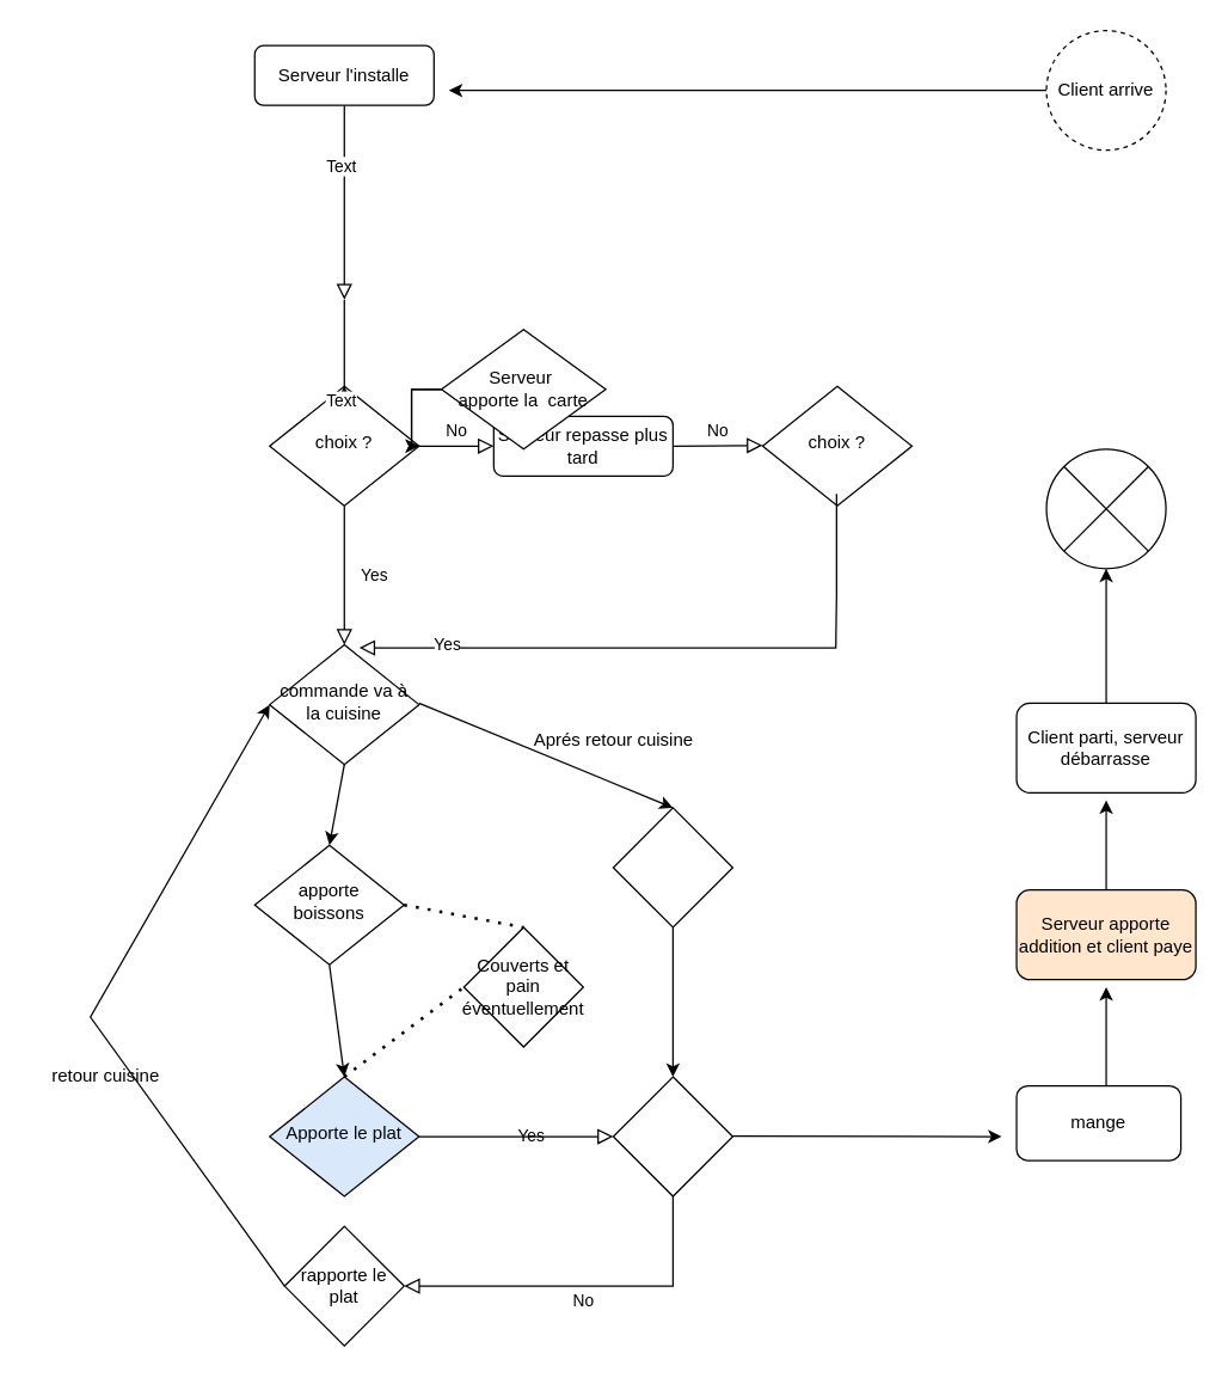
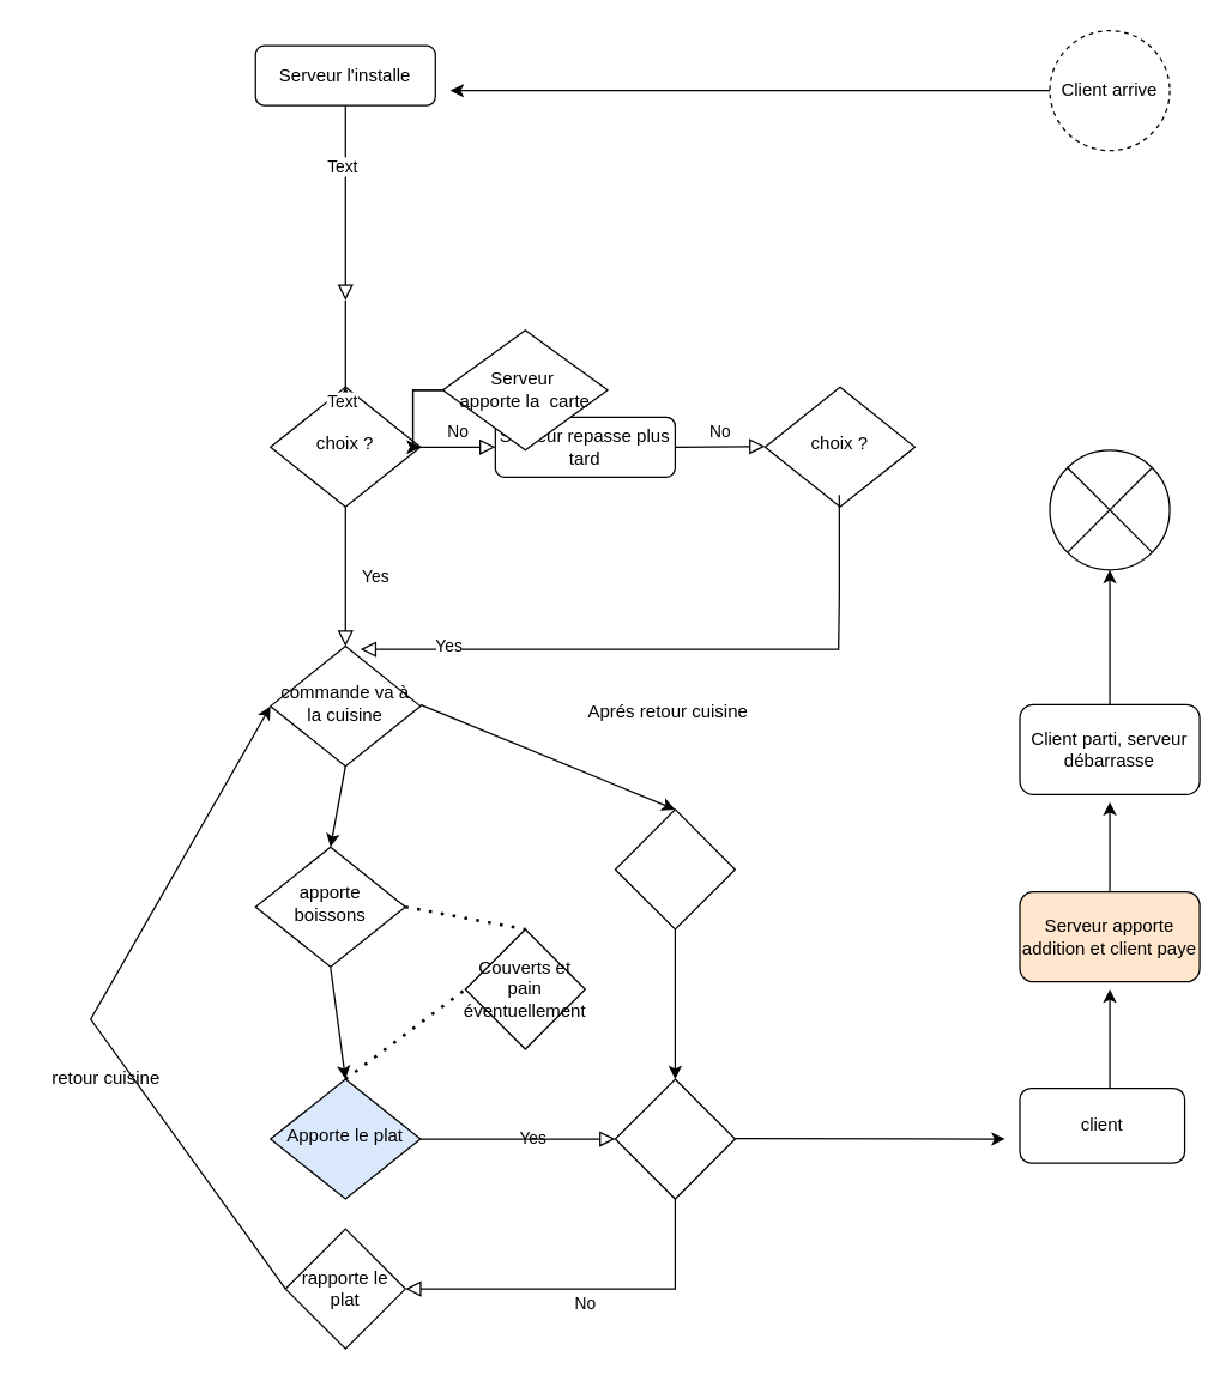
  <mxCell id="0" />
  <mxCell id="1" parent="0" />
  <mxCell id="2" value="" style="rounded=0;html=1;jettySize=auto;orthogonalLoop=1;fontSize=11;endArrow=block;endFill=0;endSize=8;strokeWidth=1;shadow=0;labelBackgroundColor=none;edgeStyle=orthogonalEdgeStyle;" parent="1" source="4" edge="1"><mxGeometry relative="1" as="geometry"><mxPoint x="230" y="200" as="targetPoint" /></mxGeometry></mxCell>
  <mxCell id="3" value="Text" style="edgeLabel;html=1;align=center;verticalAlign=middle;resizable=0;points=[];" vertex="1" connectable="0" parent="2"><mxGeometry x="0.725" y="-3" relative="1" as="geometry"><mxPoint y="-72" as="offset" /></mxGeometry></mxCell>
  <mxCell id="4" value="Serveur l'installe" style="rounded=1;whiteSpace=wrap;html=1;fontSize=12;glass=0;strokeWidth=1;shadow=0;" parent="1" vertex="1"><mxGeometry x="170" y="30" width="120" height="40" as="geometry" /></mxCell>
  <mxCell id="5" value="Yes" style="rounded=0;html=1;jettySize=auto;orthogonalLoop=1;fontSize=11;endArrow=block;endFill=0;endSize=8;strokeWidth=1;shadow=0;labelBackgroundColor=none;edgeStyle=orthogonalEdgeStyle;" parent="1" source="7" target="10" edge="1"><mxGeometry y="20" relative="1" as="geometry"><mxPoint as="offset" /></mxGeometry></mxCell>
  <mxCell id="6" value="No" style="edgeStyle=orthogonalEdgeStyle;rounded=0;html=1;jettySize=auto;orthogonalLoop=1;fontSize=11;endArrow=block;endFill=0;endSize=8;strokeWidth=1;shadow=0;labelBackgroundColor=none;" parent="1" source="7" target="8" edge="1"><mxGeometry y="10" relative="1" as="geometry"><mxPoint as="offset" /></mxGeometry></mxCell>
  <mxCell id="7" value="choix ?" style="rhombus;whiteSpace=wrap;html=1;shadow=0;fontFamily=Helvetica;fontSize=12;align=center;strokeWidth=1;spacing=6;spacingTop=-4;" parent="1" vertex="1"><mxGeometry x="180" y="258" width="100" height="80" as="geometry" /></mxCell>
  <mxCell id="8" value="Serveur repasse plus tard" style="rounded=1;whiteSpace=wrap;html=1;fontSize=12;glass=0;strokeWidth=1;shadow=0;" parent="1" vertex="1"><mxGeometry x="330" y="278" width="120" height="40" as="geometry" /></mxCell>
  <mxCell id="9" value="Yes" style="edgeStyle=orthogonalEdgeStyle;rounded=0;html=1;jettySize=auto;orthogonalLoop=1;fontSize=11;endArrow=block;endFill=0;endSize=8;strokeWidth=1;shadow=0;labelBackgroundColor=none;exitX=1;exitY=0.5;exitDx=0;exitDy=0;" parent="1" source="23" edge="1"><mxGeometry y="10" relative="1" as="geometry"><mxPoint as="offset" /><mxPoint x="410" y="760" as="targetPoint" /></mxGeometry></mxCell>
  <mxCell id="10" value="commande va à la cuisine" style="rhombus;whiteSpace=wrap;html=1;shadow=0;fontFamily=Helvetica;fontSize=12;align=center;strokeWidth=1;spacing=6;spacingTop=-4;" parent="1" vertex="1"><mxGeometry x="180" y="431" width="100" height="80" as="geometry" /></mxCell>
  <mxCell id="11" value="" style="edgeStyle=orthogonalEdgeStyle;rounded=0;orthogonalLoop=1;jettySize=auto;html=1;" edge="1" parent="1" source="13" target="7"><mxGeometry relative="1" as="geometry" /></mxCell>
  <mxCell id="12" value="" style="edgeStyle=orthogonalEdgeStyle;rounded=0;orthogonalLoop=1;jettySize=auto;html=1;" edge="1" parent="1" source="13" target="7"><mxGeometry relative="1" as="geometry" /></mxCell>
  <mxCell id="13" value="Serveur&amp;nbsp;&lt;br&gt;apporte la&amp;nbsp; carte" style="rhombus;whiteSpace=wrap;html=1;" vertex="1" parent="1"><mxGeometry x="295" y="220" width="110" height="80" as="geometry" /></mxCell>
  <mxCell id="14" value="" style="rounded=0;html=1;jettySize=auto;orthogonalLoop=1;fontSize=11;endArrow=block;endFill=0;endSize=8;strokeWidth=1;shadow=0;labelBackgroundColor=none;edgeStyle=orthogonalEdgeStyle;" edge="1" parent="1"><mxGeometry relative="1" as="geometry"><mxPoint x="230" y="200" as="sourcePoint" /><mxPoint x="230" y="258" as="targetPoint" /><Array as="points"><mxPoint x="229.5" y="268" /><mxPoint x="229.5" y="268" /></Array></mxGeometry></mxCell>
  <mxCell id="15" value="Text" style="edgeLabel;html=1;align=center;verticalAlign=middle;resizable=0;points=[];" vertex="1" connectable="0" parent="14"><mxGeometry x="0.725" y="-3" relative="1" as="geometry"><mxPoint as="offset" /></mxGeometry></mxCell>
  <mxCell id="16" value="choix ?" style="rhombus;whiteSpace=wrap;html=1;shadow=0;fontFamily=Helvetica;fontSize=12;align=center;strokeWidth=1;spacing=6;spacingTop=-4;" vertex="1" parent="1"><mxGeometry x="510" y="258" width="100" height="80" as="geometry" /></mxCell>
  <mxCell id="17" value="No" style="edgeStyle=orthogonalEdgeStyle;rounded=0;html=1;jettySize=auto;orthogonalLoop=1;fontSize=11;endArrow=block;endFill=0;endSize=8;strokeWidth=1;shadow=0;labelBackgroundColor=none;exitX=1;exitY=0.5;exitDx=0;exitDy=0;" edge="1" parent="1" source="8"><mxGeometry y="10" relative="1" as="geometry"><mxPoint as="offset" /><mxPoint x="460" y="297.5" as="sourcePoint" /><mxPoint x="510" y="297.5" as="targetPoint" /></mxGeometry></mxCell>
  <mxCell id="18" value="" style="rounded=0;html=1;jettySize=auto;orthogonalLoop=1;fontSize=11;endArrow=block;endFill=0;endSize=8;strokeWidth=1;shadow=0;labelBackgroundColor=none;edgeStyle=orthogonalEdgeStyle;entryX=0.6;entryY=0.025;entryDx=0;entryDy=0;entryPerimeter=0;" edge="1" parent="1" target="10"><mxGeometry relative="1" as="geometry"><mxPoint x="559.5" y="330" as="sourcePoint" /><mxPoint x="559.5" y="388" as="targetPoint" /><Array as="points"><mxPoint x="560" y="398" /><mxPoint x="559" y="380" /></Array></mxGeometry></mxCell>
  <mxCell id="19" value="Yes" style="edgeLabel;html=1;align=center;verticalAlign=middle;resizable=0;points=[];" vertex="1" connectable="0" parent="18"><mxGeometry x="0.725" y="-3" relative="1" as="geometry"><mxPoint as="offset" /></mxGeometry></mxCell>
  <mxCell id="20" value="apporte boissons" style="rhombus;whiteSpace=wrap;html=1;shadow=0;fontFamily=Helvetica;fontSize=12;align=center;strokeWidth=1;spacing=6;spacingTop=-4;" vertex="1" parent="1"><mxGeometry x="170" y="565" width="100" height="80" as="geometry" /></mxCell>
  <mxCell id="21" value="" style="endArrow=classic;html=1;rounded=0;exitX=0.5;exitY=1;exitDx=0;exitDy=0;entryX=0.5;entryY=0;entryDx=0;entryDy=0;" edge="1" parent="1" source="10" target="20"><mxGeometry width="50" height="50" relative="1" as="geometry"><mxPoint x="190" y="570" as="sourcePoint" /><mxPoint x="240" y="520" as="targetPoint" /></mxGeometry></mxCell>
  <mxCell id="22" value="" style="endArrow=classic;html=1;rounded=0;exitX=0.5;exitY=1;exitDx=0;exitDy=0;" edge="1" parent="1" source="20"><mxGeometry width="50" height="50" relative="1" as="geometry"><mxPoint x="250" y="670" as="sourcePoint" /><mxPoint x="230" y="720" as="targetPoint" /></mxGeometry></mxCell>
  <mxCell id="23" value="Apporte le plat" style="rhombus;whiteSpace=wrap;html=1;shadow=0;fontFamily=Helvetica;fontSize=12;align=center;strokeWidth=1;spacing=6;spacingTop=-4;fillColor=#dae8fc;" vertex="1" parent="1"><mxGeometry x="180" y="720" width="100" height="80" as="geometry" /></mxCell>
  <mxCell id="24" value="No" style="edgeStyle=orthogonalEdgeStyle;rounded=0;html=1;jettySize=auto;orthogonalLoop=1;fontSize=11;endArrow=block;endFill=0;endSize=8;strokeWidth=1;shadow=0;labelBackgroundColor=none;exitX=0.5;exitY=1;exitDx=0;exitDy=0;" edge="1" parent="1" source="25"><mxGeometry y="10" relative="1" as="geometry"><mxPoint as="offset" /><mxPoint x="230" y="800" as="sourcePoint" /><mxPoint x="270" y="860" as="targetPoint" /><Array as="points"><mxPoint x="450" y="860" /><mxPoint x="270" y="860" /></Array></mxGeometry></mxCell>
  <mxCell id="25" value="" style="rhombus;whiteSpace=wrap;html=1;" vertex="1" parent="1"><mxGeometry x="410" y="720" width="80" height="80" as="geometry" /></mxCell>
  <mxCell id="26" value="rapporte le plat" style="rhombus;whiteSpace=wrap;html=1;" vertex="1" parent="1"><mxGeometry x="190" y="820" width="80" height="80" as="geometry" /></mxCell>
  <mxCell id="27" value="" style="endArrow=classic;html=1;rounded=0;entryX=0;entryY=0.5;entryDx=0;entryDy=0;exitX=0;exitY=0.5;exitDx=0;exitDy=0;" edge="1" parent="1" source="26" target="10"><mxGeometry width="50" height="50" relative="1" as="geometry"><mxPoint x="100" y="700" as="sourcePoint" /><mxPoint x="50" y="750" as="targetPoint" /><Array as="points"><mxPoint x="60" y="680" /></Array></mxGeometry></mxCell>
  <mxCell id="28" value="" style="endArrow=classic;html=1;rounded=0;" edge="1" parent="1"><mxGeometry width="50" height="50" relative="1" as="geometry"><mxPoint x="490" y="759.6" as="sourcePoint" /><mxPoint x="670" y="760" as="targetPoint" /></mxGeometry></mxCell>
- <mxCell id="29" value="mange" style="rounded=1;whiteSpace=wrap;html=1;" vertex="1" parent="1"><mxGeometry x="680" y="726" width="110" height="50" as="geometry" /></mxCell>
+ <mxCell id="29" value="client" style="rounded=1;whiteSpace=wrap;html=1;" vertex="1" parent="1"><mxGeometry x="680" y="726" width="110" height="50" as="geometry" /></mxCell>
  <mxCell id="30" value="retour cuisine" style="text;html=1;resizable=0;autosize=1;align=center;verticalAlign=middle;points=[];fillColor=none;strokeColor=none;rounded=0;" vertex="1" parent="1"><mxGeometry x="20" y="705" width="100" height="30" as="geometry" /></mxCell>
  <mxCell id="31" value="Serveur apporte addition et client paye" style="rounded=1;whiteSpace=wrap;html=1;fillColor=#ffe6cc;" vertex="1" parent="1"><mxGeometry x="680" y="595" width="120" height="60" as="geometry" /></mxCell>
  <mxCell id="32" value="" style="shape=sumEllipse;perimeter=ellipsePerimeter;whiteSpace=wrap;html=1;backgroundOutline=1;direction=south;" vertex="1" parent="1"><mxGeometry x="700" y="300" width="80" height="80" as="geometry" /></mxCell>
  <mxCell id="33" value="" style="endArrow=classic;html=1;rounded=0;" edge="1" parent="1"><mxGeometry width="50" height="50" relative="1" as="geometry"><mxPoint x="740" y="726" as="sourcePoint" /><mxPoint x="740" y="660" as="targetPoint" /><Array as="points" /></mxGeometry></mxCell>
  <mxCell id="34" value="" style="endArrow=classic;html=1;rounded=0;" edge="1" parent="1"><mxGeometry width="50" height="50" relative="1" as="geometry"><mxPoint x="740" y="595" as="sourcePoint" /><mxPoint x="740" y="535" as="targetPoint" /></mxGeometry></mxCell>
  <mxCell id="35" value="Client parti, serveur débarrasse" style="rounded=1;whiteSpace=wrap;html=1;" vertex="1" parent="1"><mxGeometry x="680" y="470" width="120" height="60" as="geometry" /></mxCell>
  <mxCell id="36" value="" style="endArrow=classic;html=1;rounded=0;entryX=1;entryY=0.5;entryDx=0;entryDy=0;" edge="1" parent="1" target="32"><mxGeometry width="50" height="50" relative="1" as="geometry"><mxPoint x="740" y="470" as="sourcePoint" /><mxPoint x="790" y="420" as="targetPoint" /></mxGeometry></mxCell>
  <mxCell id="37" value="" style="rhombus;whiteSpace=wrap;html=1;" vertex="1" parent="1"><mxGeometry x="410" y="540" width="80" height="80" as="geometry" /></mxCell>
  <mxCell id="38" value="" style="endArrow=classic;html=1;rounded=0;entryX=0.5;entryY=0;entryDx=0;entryDy=0;" edge="1" parent="1" target="37"><mxGeometry width="50" height="50" relative="1" as="geometry"><mxPoint x="280" y="470" as="sourcePoint" /><mxPoint x="330" y="420" as="targetPoint" /></mxGeometry></mxCell>
  <mxCell id="39" value="" style="endArrow=classic;html=1;rounded=0;exitX=0.5;exitY=1;exitDx=0;exitDy=0;entryX=0.5;entryY=0;entryDx=0;entryDy=0;" edge="1" parent="1" source="37" target="25"><mxGeometry width="50" height="50" relative="1" as="geometry"><mxPoint x="620" y="690" as="sourcePoint" /><mxPoint x="670" y="640" as="targetPoint" /></mxGeometry></mxCell>
- <mxCell id="40" value="Aprés retour cuisine" style="text;html=1;resizable=0;autosize=1;align=center;verticalAlign=middle;points=[];fillColor=none;strokeColor=none;rounded=0;" vertex="1" parent="1"><mxGeometry x="345" y="480" width="130" height="30" as="geometry" /></mxCell>
+ <mxCell id="40" value="Aprés retour cuisine" style="text;html=1;resizable=0;autosize=1;align=center;verticalAlign=middle;points=[];fillColor=none;strokeColor=none;rounded=0;" vertex="1" parent="1"><mxGeometry x="380" y="460" width="130" height="30" as="geometry" /></mxCell>
  <mxCell id="41" value="Client arrive" style="ellipse;whiteSpace=wrap;html=1;aspect=fixed;dashed=1;" vertex="1" parent="1"><mxGeometry x="700" width="80" height="80" as="geometry" y="20" /></mxCell>
  <mxCell id="42" value="" style="endArrow=classic;html=1;rounded=0;exitX=0;exitY=0.5;exitDx=0;exitDy=0;" edge="1" parent="1" source="41"><mxGeometry width="50" height="50" relative="1" as="geometry"><mxPoint x="620" y="350" as="sourcePoint" /><mxPoint x="300" y="60" as="targetPoint" /></mxGeometry></mxCell>
  <mxCell id="43" value="Couverts et pain éventuellement" style="rhombus;whiteSpace=wrap;html=1;" vertex="1" parent="1"><mxGeometry x="310" y="620" width="80" height="80" as="geometry" /></mxCell>
  <mxCell id="44" value="" style="endArrow=none;dashed=1;html=1;dashPattern=1 3;strokeWidth=2;rounded=0;exitX=1;exitY=0.5;exitDx=0;exitDy=0;entryX=0.5;entryY=0;entryDx=0;entryDy=0;" edge="1" parent="1" source="20" target="43"><mxGeometry width="50" height="50" relative="1" as="geometry"><mxPoint x="620" y="650" as="sourcePoint" /><mxPoint x="670" y="600" as="targetPoint" /></mxGeometry></mxCell>
  <mxCell id="45" value="" style="endArrow=none;dashed=1;html=1;dashPattern=1 3;strokeWidth=2;rounded=0;exitX=0.5;exitY=0;exitDx=0;exitDy=0;" edge="1" parent="1" source="23"><mxGeometry width="50" height="50" relative="1" as="geometry"><mxPoint x="260" y="710" as="sourcePoint" /><mxPoint x="310" y="660" as="targetPoint" /></mxGeometry></mxCell>
